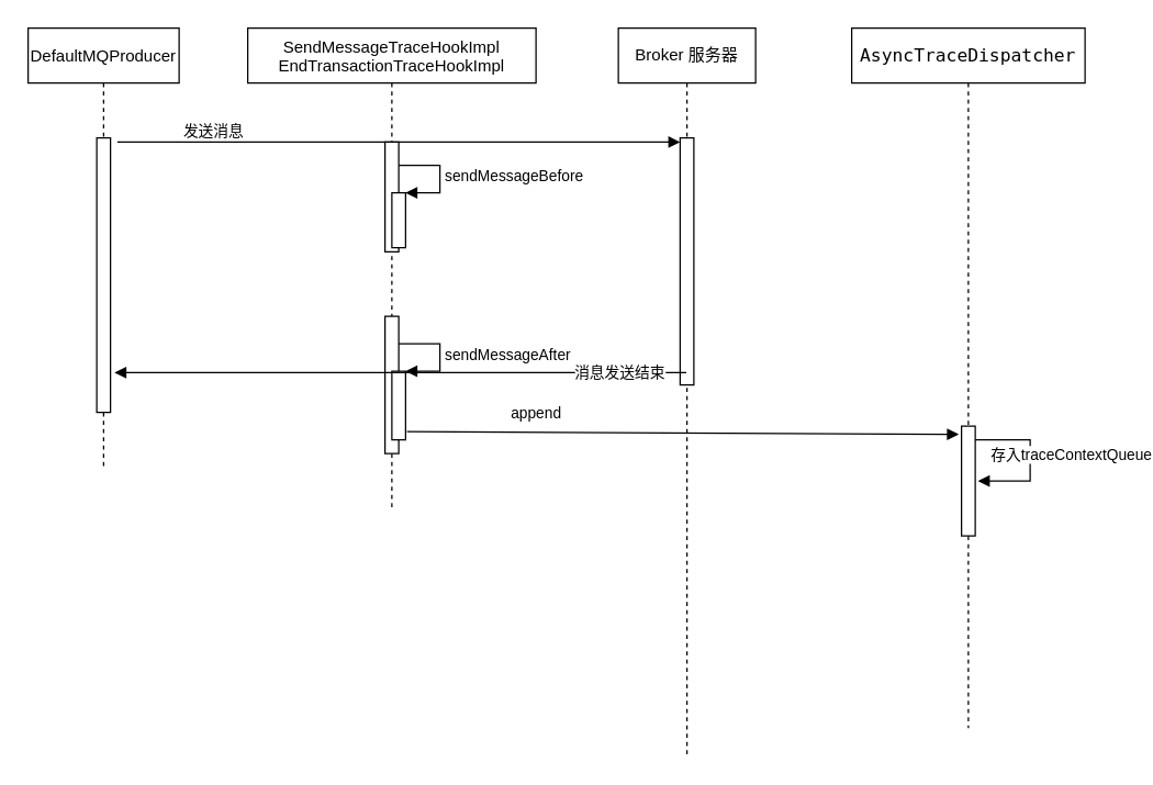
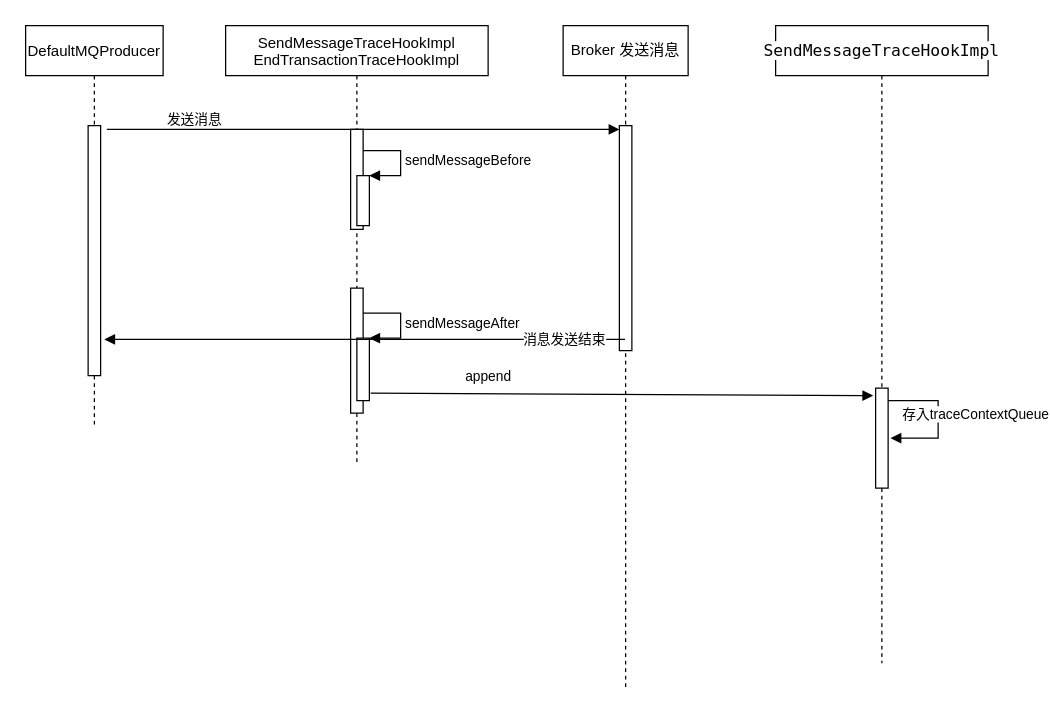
  <mxCell id="0" />
  <mxCell id="1" parent="0" />
  <mxCell id="2" value="DefaultMQProducer" style="shape=umlLifeline;perimeter=lifelinePerimeter;container=1;collapsible=0;recursiveResize=0;rounded=0;shadow=0;strokeWidth=1;" vertex="1" parent="1"><mxGeometry x="20" y="20" width="110" height="320" as="geometry" /></mxCell>
  <mxCell id="3" value="" style="html=1;points=[];perimeter=orthogonalPerimeter;" vertex="1" parent="2"><mxGeometry x="50" y="80" width="10" height="200" as="geometry" /></mxCell>
  <mxCell id="4" value="SendMessageTraceHookImpl&#10;EndTransactionTraceHookImpl" style="shape=umlLifeline;perimeter=lifelinePerimeter;container=1;collapsible=0;recursiveResize=0;rounded=0;shadow=0;strokeWidth=1;size=40;" vertex="1" parent="1"><mxGeometry x="180" y="20" width="210" height="350" as="geometry" /></mxCell>
  <mxCell id="5" value="" style="html=1;points=[];perimeter=orthogonalPerimeter;" vertex="1" parent="4"><mxGeometry x="100" y="83" width="10" height="80" as="geometry" /></mxCell>
  <mxCell id="6" value="" style="html=1;points=[];perimeter=orthogonalPerimeter;" vertex="1" parent="4"><mxGeometry x="105" y="120" width="10" height="40" as="geometry" /></mxCell>
  <mxCell id="7" value="sendMessageBefore" style="edgeStyle=orthogonalEdgeStyle;html=1;align=left;spacingLeft=2;endArrow=block;rounded=0;entryX=1;entryY=0;" edge="1" parent="4" target="6"><mxGeometry relative="1" as="geometry"><mxPoint x="110" y="100" as="sourcePoint" /><Array as="points"><mxPoint x="140" y="100" /></Array></mxGeometry></mxCell>
  <mxCell id="8" value="" style="html=1;points=[];perimeter=orthogonalPerimeter;" vertex="1" parent="4"><mxGeometry x="100" y="210" width="10" height="100" as="geometry" /></mxCell>
  <mxCell id="9" value="" style="html=1;points=[];perimeter=orthogonalPerimeter;" vertex="1" parent="4"><mxGeometry x="105" y="250" width="10" height="50" as="geometry" /></mxCell>
  <mxCell id="10" value="sendMessageAfter" style="edgeStyle=orthogonalEdgeStyle;html=1;align=left;spacingLeft=2;endArrow=block;rounded=0;entryX=1;entryY=0;" edge="1" parent="4" target="9"><mxGeometry relative="1" as="geometry"><mxPoint x="110" y="230" as="sourcePoint" /><Array as="points"><mxPoint x="140" y="230" /></Array></mxGeometry></mxCell>
- <mxCell id="11" value="Broker 服务器" style="shape=umlLifeline;perimeter=lifelinePerimeter;whiteSpace=wrap;html=1;container=1;collapsible=0;recursiveResize=0;outlineConnect=0;" vertex="1" parent="1"><mxGeometry x="450" y="20" width="100" height="530" as="geometry" /></mxCell>
+ <mxCell id="11" value="Broker 发送消息" style="shape=umlLifeline;perimeter=lifelinePerimeter;whiteSpace=wrap;html=1;container=1;collapsible=0;recursiveResize=0;outlineConnect=0;" vertex="1" parent="1"><mxGeometry x="450" y="20" width="100" height="530" as="geometry" /></mxCell>
  <mxCell id="12" value="" style="html=1;points=[];perimeter=orthogonalPerimeter;" vertex="1" parent="11"><mxGeometry x="45" y="80" width="10" height="180" as="geometry" /></mxCell>
  <mxCell id="13" value="发送消息" style="html=1;verticalAlign=bottom;endArrow=block;rounded=0;" edge="1" parent="11"><mxGeometry x="-0.659" y="-1" width="80" relative="1" as="geometry"><mxPoint x="-365" y="83" as="sourcePoint" /><mxPoint x="45" y="83" as="targetPoint" /><mxPoint as="offset" /></mxGeometry></mxCell>
  <mxCell id="14" value="消息发送结束" style="html=1;verticalAlign=bottom;endArrow=block;rounded=0;entryX=1.3;entryY=0.855;entryDx=0;entryDy=0;entryPerimeter=0;" edge="1" parent="1" source="11" target="3"><mxGeometry x="-0.762" y="9" width="80" relative="1" as="geometry"><mxPoint x="160" y="420" as="sourcePoint" /><mxPoint x="240" y="420" as="targetPoint" /><mxPoint x="1" as="offset" /></mxGeometry></mxCell>
- <mxCell id="15" value="&lt;pre style=&quot;background-color:#ffffff;color:#080808;font-family:'JetBrains Mono',monospace;font-size:9.8pt;&quot;&gt;&lt;span style=&quot;color:#000000;&quot;&gt;AsyncTraceDispatcher&lt;/span&gt;&lt;/pre&gt;" style="shape=umlLifeline;perimeter=lifelinePerimeter;whiteSpace=wrap;html=1;container=1;collapsible=0;recursiveResize=0;outlineConnect=0;" vertex="1" parent="1"><mxGeometry x="620" y="20" width="170" height="510" as="geometry" /></mxCell>
+ <mxCell id="15" value="&lt;pre style=&quot;background-color:#ffffff;color:#080808;font-family:'JetBrains Mono',monospace;font-size:9.8pt;&quot;&gt;&lt;span style=&quot;color:#000000;&quot;&gt;SendMessageTraceHookImpl&lt;/span&gt;&lt;/pre&gt;" style="shape=umlLifeline;perimeter=lifelinePerimeter;whiteSpace=wrap;html=1;container=1;collapsible=0;recursiveResize=0;outlineConnect=0;" vertex="1" parent="1"><mxGeometry x="620" y="20" width="170" height="510" as="geometry" /></mxCell>
  <mxCell id="16" value="" style="html=1;points=[];perimeter=orthogonalPerimeter;" vertex="1" parent="15"><mxGeometry x="80" y="290" width="10" height="80" as="geometry" /></mxCell>
  <mxCell id="17" value="存入traceContextQueue" style="html=1;verticalAlign=bottom;endArrow=block;rounded=0;edgeStyle=orthogonalEdgeStyle;entryX=1.2;entryY=0.5;entryDx=0;entryDy=0;entryPerimeter=0;" edge="1" parent="15" target="16"><mxGeometry x="0.111" y="30" width="80" relative="1" as="geometry"><mxPoint x="90" y="300" as="sourcePoint" /><mxPoint x="170" y="300" as="targetPoint" /><Array as="points"><mxPoint x="130" y="300" /><mxPoint x="130" y="330" /></Array><mxPoint as="offset" /></mxGeometry></mxCell>
  <mxCell id="18" value="append" style="html=1;verticalAlign=bottom;endArrow=block;rounded=0;exitX=1.1;exitY=0.88;exitDx=0;exitDy=0;exitPerimeter=0;entryX=-0.2;entryY=0.075;entryDx=0;entryDy=0;entryPerimeter=0;" edge="1" parent="1" source="9" target="16"><mxGeometry x="-0.532" y="4" width="80" relative="1" as="geometry"><mxPoint x="340" y="340" as="sourcePoint" /><mxPoint x="660" y="320" as="targetPoint" /><mxPoint as="offset" /></mxGeometry></mxCell>
